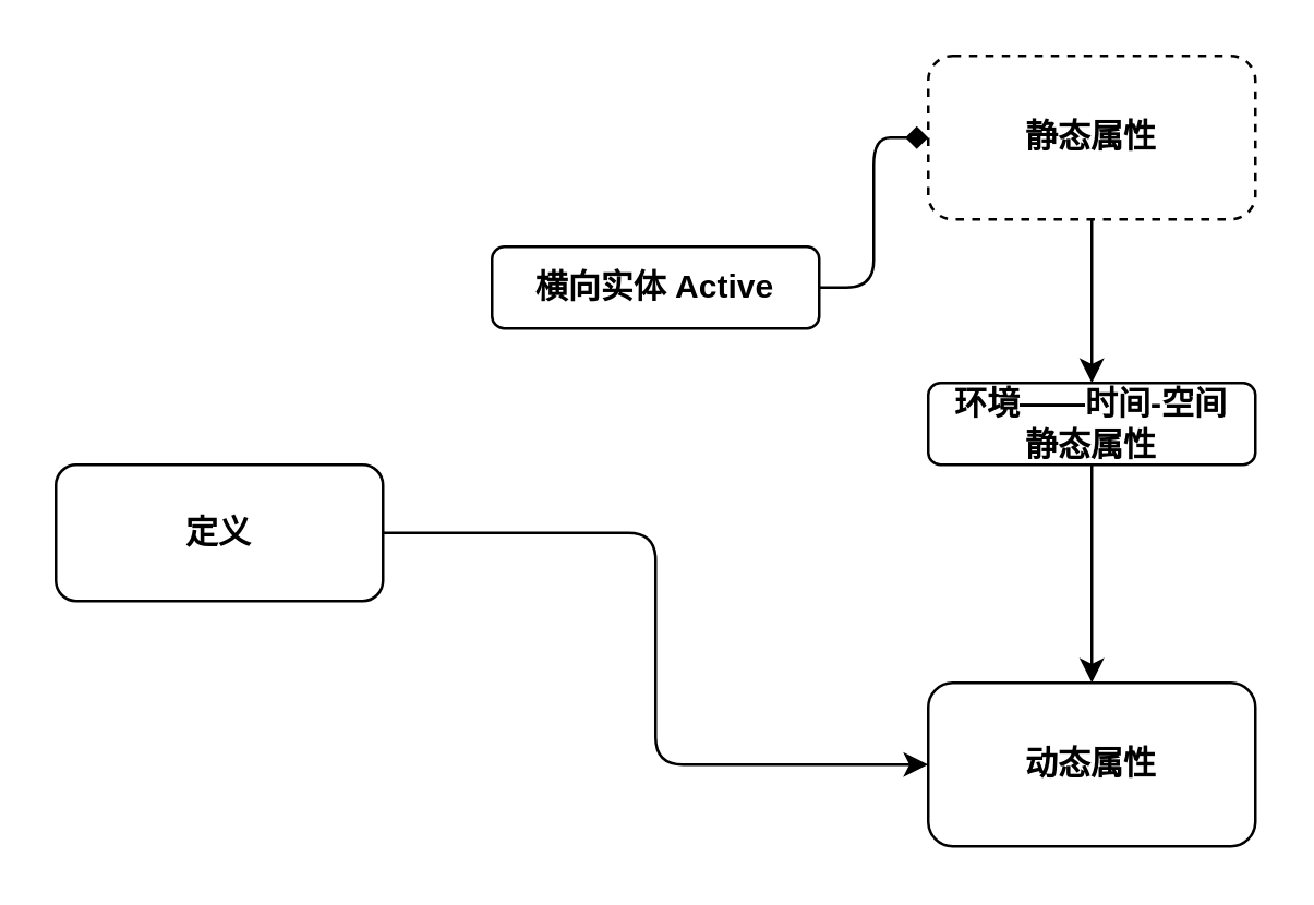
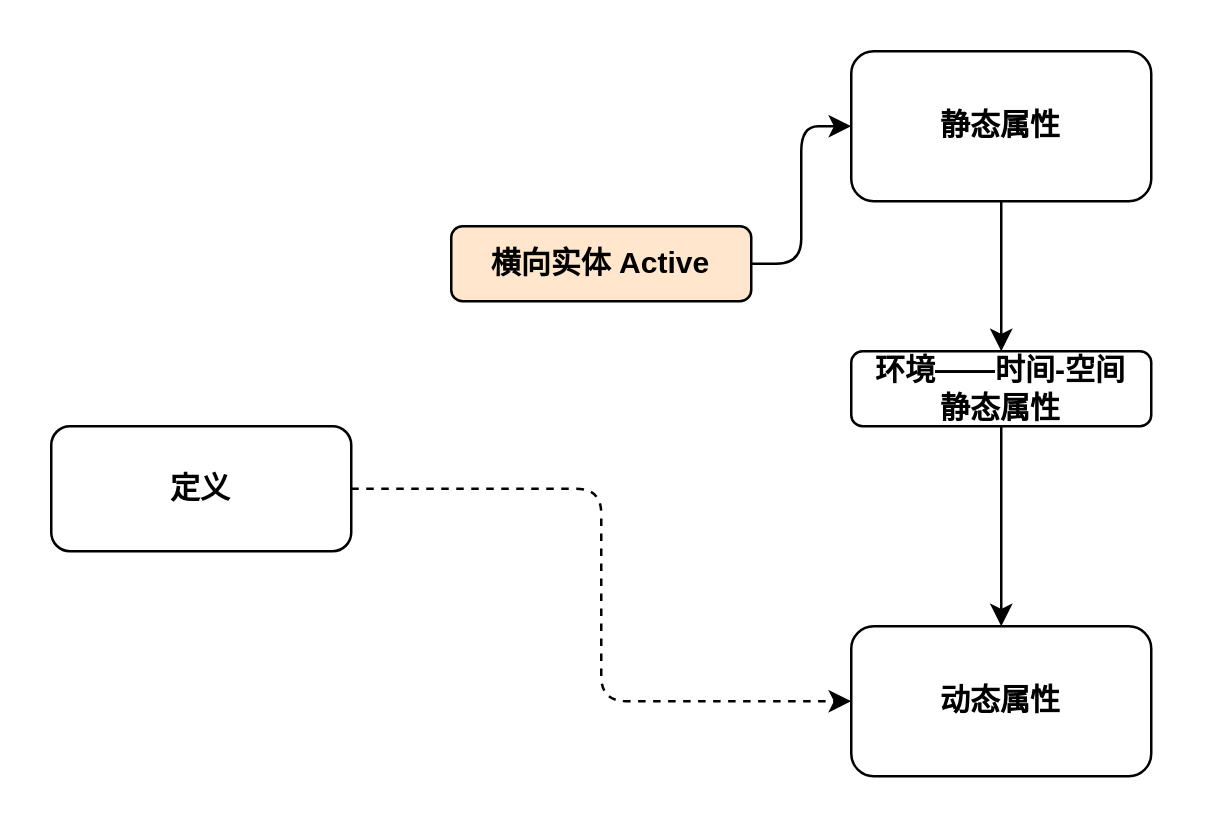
  <mxCell id="0" />
  <mxCell id="1" parent="0" />
- <mxCell id="2" style="edgeStyle=orthogonalEdgeStyle;rounded=1;orthogonalLoop=1;jettySize=auto;html=1;entryX=0;entryY=0.5;entryDx=0;entryDy=0;" edge="1" parent="1" source="3" target="6"><mxGeometry relative="1" as="geometry" /></mxCell>
+ <mxCell id="2" style="edgeStyle=orthogonalEdgeStyle;rounded=1;orthogonalLoop=1;jettySize=auto;html=1;entryX=0;entryY=0.5;entryDx=0;entryDy=0;dashed=1;" edge="1" parent="1" source="3" target="6"><mxGeometry relative="1" as="geometry" /></mxCell>
  <mxCell id="3" value="&lt;b&gt;定义&lt;/b&gt;" style="rounded=1;whiteSpace=wrap;html=1;" vertex="1" parent="1"><mxGeometry x="20" y="170" width="120" height="50" as="geometry" /></mxCell>
  <mxCell id="4" style="edgeStyle=orthogonalEdgeStyle;rounded=1;orthogonalLoop=1;jettySize=auto;html=1;entryX=0.5;entryY=0;entryDx=0;entryDy=0;" edge="1" parent="1" source="5" target="8"><mxGeometry relative="1" as="geometry"><mxPoint x="400" y="140" as="targetPoint" /></mxGeometry></mxCell>
- <mxCell id="5" value="&lt;b&gt;静态属性&lt;/b&gt;" style="rounded=1;whiteSpace=wrap;html=1;dashed=1;" vertex="1" parent="1"><mxGeometry x="340" y="20" width="120" height="60" as="geometry" /></mxCell>
+ <mxCell id="5" value="&lt;b&gt;静态属性&lt;/b&gt;" style="rounded=1;whiteSpace=wrap;html=1;" vertex="1" parent="1"><mxGeometry x="340" y="20" width="120" height="60" as="geometry" /></mxCell>
  <mxCell id="6" value="&lt;b&gt;动态属性&lt;/b&gt;" style="rounded=1;whiteSpace=wrap;html=1;" vertex="1" parent="1"><mxGeometry x="340" y="250" width="120" height="60" as="geometry" /></mxCell>
  <mxCell id="7" style="edgeStyle=orthogonalEdgeStyle;rounded=1;orthogonalLoop=1;jettySize=auto;html=1;entryX=0.5;entryY=0;entryDx=0;entryDy=0;" edge="1" parent="1" source="8" target="6"><mxGeometry relative="1" as="geometry" /></mxCell>
  <mxCell id="8" value="&lt;b&gt;环境——时间-空间&lt;br&gt;静态属性&lt;br&gt;&lt;/b&gt;" style="rounded=1;whiteSpace=wrap;html=1;" vertex="1" parent="1"><mxGeometry x="340" y="140" width="120" height="30" as="geometry" /></mxCell>
- <mxCell id="9" style="edgeStyle=orthogonalEdgeStyle;rounded=1;orthogonalLoop=1;jettySize=auto;html=1;entryX=0;entryY=0.5;entryDx=0;entryDy=0;endArrow=diamond;" edge="1" parent="1" source="10" target="5"><mxGeometry relative="1" as="geometry" /></mxCell>
- <mxCell id="10" value="&lt;b&gt;横向实体 Active&lt;/b&gt;" style="rounded=1;whiteSpace=wrap;html=1;" vertex="1" parent="1"><mxGeometry x="180" y="90" width="120" height="30" as="geometry" /></mxCell>
+ <mxCell id="9" style="edgeStyle=orthogonalEdgeStyle;rounded=1;orthogonalLoop=1;jettySize=auto;html=1;entryX=0;entryY=0.5;entryDx=0;entryDy=0;" edge="1" parent="1" source="10" target="5"><mxGeometry relative="1" as="geometry" /></mxCell>
+ <mxCell id="10" value="&lt;b&gt;横向实体 Active&lt;/b&gt;" style="rounded=1;whiteSpace=wrap;html=1;fillColor=#ffe6cc;" vertex="1" parent="1"><mxGeometry x="180" y="90" width="120" height="30" as="geometry" /></mxCell>
